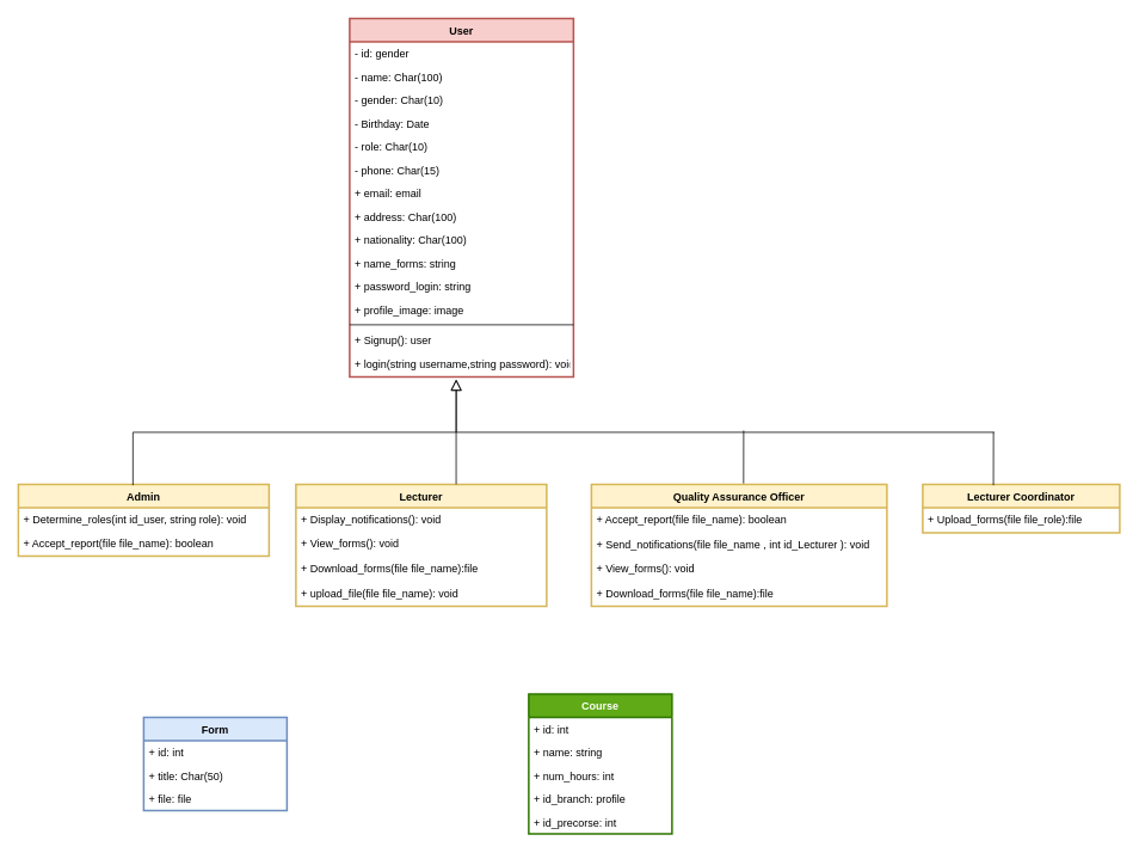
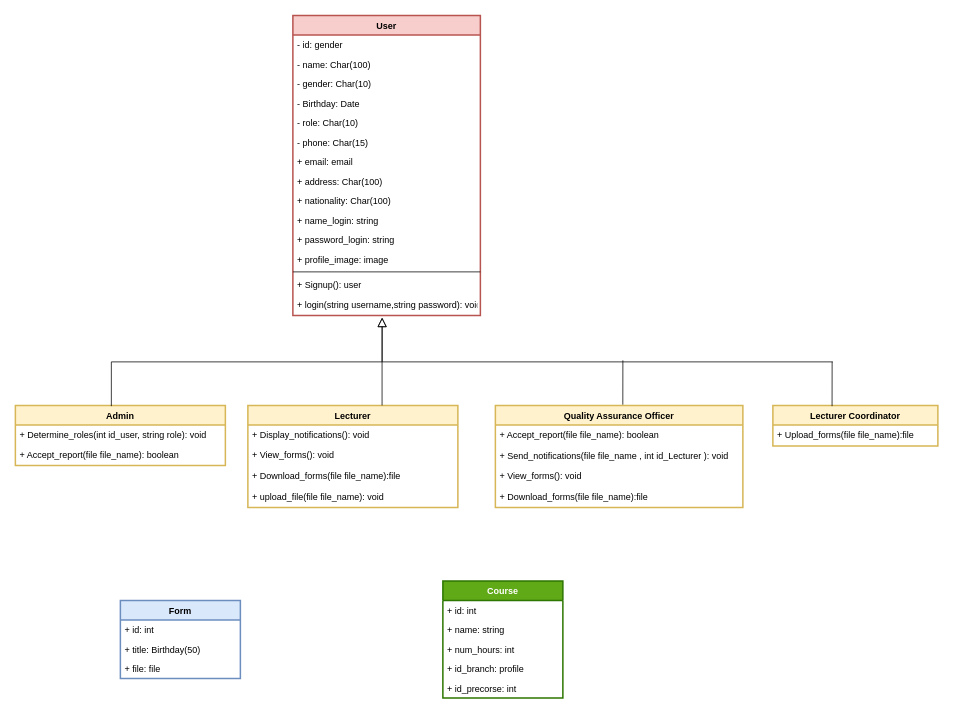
  <mxCell id="0" />
  <mxCell id="1" parent="0" />
  <mxCell id="2" value="User" style="swimlane;fontStyle=1;align=center;verticalAlign=top;childLayout=stackLayout;horizontal=1;startSize=26;horizontalStack=0;resizeParent=1;resizeParentMax=0;resizeLast=0;collapsible=1;marginBottom=0;strokeWidth=2;fillColor=#f8cecc;strokeColor=#b85450;" vertex="1" parent="1"><mxGeometry x="390" y="20" width="250" height="400" as="geometry"><mxRectangle x="110" y="80" width="80" height="26" as="alternateBounds" /></mxGeometry></mxCell>
  <mxCell id="3" value="- id: gender" style="text;strokeColor=none;fillColor=none;align=left;verticalAlign=top;spacingLeft=4;spacingRight=4;overflow=hidden;rotatable=0;points=[[0,0.5],[1,0.5]];portConstraint=eastwest;" vertex="1" parent="2"><mxGeometry y="26" width="250" height="26" as="geometry" /></mxCell>
  <mxCell id="4" value="- name: Char(100)" style="text;strokeColor=none;fillColor=none;align=left;verticalAlign=top;spacingLeft=4;spacingRight=4;overflow=hidden;rotatable=0;points=[[0,0.5],[1,0.5]];portConstraint=eastwest;" vertex="1" parent="2"><mxGeometry y="52" width="250" height="26" as="geometry" /></mxCell>
  <mxCell id="5" value="- gender: Char(10)" style="text;strokeColor=none;fillColor=none;align=left;verticalAlign=top;spacingLeft=4;spacingRight=4;overflow=hidden;rotatable=0;points=[[0,0.5],[1,0.5]];portConstraint=eastwest;" vertex="1" parent="2"><mxGeometry y="78" width="250" height="26" as="geometry" /></mxCell>
  <mxCell id="6" value="- Birthday: Date" style="text;strokeColor=none;fillColor=none;align=left;verticalAlign=top;spacingLeft=4;spacingRight=4;overflow=hidden;rotatable=0;points=[[0,0.5],[1,0.5]];portConstraint=eastwest;" vertex="1" parent="2"><mxGeometry y="104" width="250" height="26" as="geometry" /></mxCell>
  <mxCell id="7" value="- role: Char(10)" style="text;strokeColor=none;fillColor=none;align=left;verticalAlign=top;spacingLeft=4;spacingRight=4;overflow=hidden;rotatable=0;points=[[0,0.5],[1,0.5]];portConstraint=eastwest;" vertex="1" parent="2"><mxGeometry y="130" width="250" height="26" as="geometry" /></mxCell>
  <mxCell id="8" value="- phone: Char(15)" style="text;strokeColor=none;fillColor=none;align=left;verticalAlign=top;spacingLeft=4;spacingRight=4;overflow=hidden;rotatable=0;points=[[0,0.5],[1,0.5]];portConstraint=eastwest;" vertex="1" parent="2"><mxGeometry y="156" width="250" height="26" as="geometry" /></mxCell>
  <mxCell id="9" value="+ email: email" style="text;strokeColor=none;fillColor=none;align=left;verticalAlign=top;spacingLeft=4;spacingRight=4;overflow=hidden;rotatable=0;points=[[0,0.5],[1,0.5]];portConstraint=eastwest;" vertex="1" parent="2"><mxGeometry y="182" width="250" height="26" as="geometry" /></mxCell>
  <mxCell id="10" value="+ address: Char(100)" style="text;strokeColor=none;fillColor=none;align=left;verticalAlign=top;spacingLeft=4;spacingRight=4;overflow=hidden;rotatable=0;points=[[0,0.5],[1,0.5]];portConstraint=eastwest;" vertex="1" parent="2"><mxGeometry y="208" width="250" height="26" as="geometry" /></mxCell>
  <mxCell id="11" value="+ nationality: Char(100)" style="text;strokeColor=none;fillColor=none;align=left;verticalAlign=top;spacingLeft=4;spacingRight=4;overflow=hidden;rotatable=0;points=[[0,0.5],[1,0.5]];portConstraint=eastwest;fontStyle=0" vertex="1" parent="2"><mxGeometry y="234" width="250" height="26" as="geometry" /></mxCell>
- <mxCell id="12" value="+ name_forms: string" style="text;strokeColor=none;fillColor=none;align=left;verticalAlign=top;spacingLeft=4;spacingRight=4;overflow=hidden;rotatable=0;points=[[0,0.5],[1,0.5]];portConstraint=eastwest;" vertex="1" parent="2"><mxGeometry y="260" width="250" height="26" as="geometry" /></mxCell>
+ <mxCell id="12" value="+ name_login: string" style="text;strokeColor=none;fillColor=none;align=left;verticalAlign=top;spacingLeft=4;spacingRight=4;overflow=hidden;rotatable=0;points=[[0,0.5],[1,0.5]];portConstraint=eastwest;" vertex="1" parent="2"><mxGeometry y="260" width="250" height="26" as="geometry" /></mxCell>
  <mxCell id="13" value="+ password_login: string" style="text;strokeColor=none;fillColor=none;align=left;verticalAlign=top;spacingLeft=4;spacingRight=4;overflow=hidden;rotatable=0;points=[[0,0.5],[1,0.5]];portConstraint=eastwest;" vertex="1" parent="2"><mxGeometry y="286" width="250" height="26" as="geometry" /></mxCell>
  <mxCell id="14" value="+ profile_image: image" style="text;strokeColor=none;fillColor=none;align=left;verticalAlign=top;spacingLeft=4;spacingRight=4;overflow=hidden;rotatable=0;points=[[0,0.5],[1,0.5]];portConstraint=eastwest;" vertex="1" parent="2"><mxGeometry y="312" width="250" height="26" as="geometry" /></mxCell>
  <mxCell id="15" value="" style="line;strokeWidth=1;fillColor=none;align=left;verticalAlign=middle;spacingTop=-1;spacingLeft=3;spacingRight=3;rotatable=0;labelPosition=right;points=[];portConstraint=eastwest;" vertex="1" parent="2"><mxGeometry y="338" width="250" height="8" as="geometry" /></mxCell>
  <mxCell id="16" value="+ Signup(): user" style="text;strokeColor=none;fillColor=none;align=left;verticalAlign=top;spacingLeft=4;spacingRight=4;overflow=hidden;rotatable=0;points=[[0,0.5],[1,0.5]];portConstraint=eastwest;" vertex="1" parent="2"><mxGeometry y="346" width="250" height="26" as="geometry" /></mxCell>
  <mxCell id="17" value="+ login(string username,string password): void&#10;" style="text;strokeColor=none;fillColor=none;align=left;verticalAlign=top;spacingLeft=4;spacingRight=4;overflow=hidden;rotatable=0;points=[[0,0.5],[1,0.5]];portConstraint=eastwest;" vertex="1" parent="2"><mxGeometry y="372" width="250" height="28" as="geometry" /></mxCell>
  <mxCell id="18" value="Admin" style="swimlane;fontStyle=1;align=center;verticalAlign=top;childLayout=stackLayout;horizontal=1;startSize=26;horizontalStack=0;resizeParent=1;resizeParentMax=0;resizeLast=0;collapsible=1;marginBottom=0;strokeWidth=2;fillColor=#fff2cc;strokeColor=#d6b656;" vertex="1" parent="1"><mxGeometry x="20" y="540" width="280" height="80" as="geometry"><mxRectangle x="110" y="80" width="80" height="26" as="alternateBounds" /></mxGeometry></mxCell>
  <mxCell id="19" value="+ Determine_roles(int id_user, string role): void" style="text;strokeColor=none;fillColor=none;align=left;verticalAlign=top;spacingLeft=4;spacingRight=4;overflow=hidden;rotatable=0;points=[[0,0.5],[1,0.5]];portConstraint=eastwest;" vertex="1" parent="18"><mxGeometry y="26" width="280" height="26" as="geometry" /></mxCell>
  <mxCell id="20" value="+ Accept_report(file file_name): boolean&#10;" style="text;strokeColor=none;fillColor=none;align=left;verticalAlign=top;spacingLeft=4;spacingRight=4;overflow=hidden;rotatable=0;points=[[0,0.5],[1,0.5]];portConstraint=eastwest;" vertex="1" parent="18"><mxGeometry y="52" width="280" height="28" as="geometry" /></mxCell>
  <mxCell id="21" value="Form" style="swimlane;fontStyle=1;align=center;verticalAlign=top;childLayout=stackLayout;horizontal=1;startSize=26;horizontalStack=0;resizeParent=1;resizeParentMax=0;resizeLast=0;collapsible=1;marginBottom=0;strokeWidth=2;fillColor=#dae8fc;strokeColor=#6c8ebf;" vertex="1" parent="1"><mxGeometry x="160" y="800" width="160" height="104" as="geometry"><mxRectangle x="160" y="1040" width="80" height="26" as="alternateBounds" /></mxGeometry></mxCell>
  <mxCell id="22" value="+ id: int" style="text;strokeColor=none;fillColor=none;align=left;verticalAlign=top;spacingLeft=4;spacingRight=4;overflow=hidden;rotatable=0;points=[[0,0.5],[1,0.5]];portConstraint=eastwest;" vertex="1" parent="21"><mxGeometry y="26" width="160" height="26" as="geometry" /></mxCell>
- <mxCell id="23" value="+ title: Char(50)" style="text;strokeColor=none;fillColor=none;align=left;verticalAlign=top;spacingLeft=4;spacingRight=4;overflow=hidden;rotatable=0;points=[[0,0.5],[1,0.5]];portConstraint=eastwest;" vertex="1" parent="21"><mxGeometry y="52" width="160" height="26" as="geometry" /></mxCell>
+ <mxCell id="23" value="+ title: Birthday(50)" style="text;strokeColor=none;fillColor=none;align=left;verticalAlign=top;spacingLeft=4;spacingRight=4;overflow=hidden;rotatable=0;points=[[0,0.5],[1,0.5]];portConstraint=eastwest;" vertex="1" parent="21"><mxGeometry y="52" width="160" height="26" as="geometry" /></mxCell>
  <mxCell id="24" value="+ file: file" style="text;strokeColor=none;fillColor=none;align=left;verticalAlign=top;spacingLeft=4;spacingRight=4;overflow=hidden;rotatable=0;points=[[0,0.5],[1,0.5]];portConstraint=eastwest;" vertex="1" parent="21"><mxGeometry y="78" width="160" height="26" as="geometry" /></mxCell>
  <mxCell id="25" value="Lecturer" style="swimlane;fontStyle=1;align=center;verticalAlign=top;childLayout=stackLayout;horizontal=1;startSize=26;horizontalStack=0;resizeParent=1;resizeParentMax=0;resizeLast=0;collapsible=1;marginBottom=0;strokeWidth=2;fillColor=#fff2cc;strokeColor=#d6b656;" vertex="1" parent="1"><mxGeometry x="330" y="540" width="280" height="136" as="geometry"><mxRectangle x="110" y="80" width="80" height="26" as="alternateBounds" /></mxGeometry></mxCell>
  <mxCell id="26" value="+ Display_notifications(): void" style="text;strokeColor=none;fillColor=none;align=left;verticalAlign=top;spacingLeft=4;spacingRight=4;overflow=hidden;rotatable=0;points=[[0,0.5],[1,0.5]];portConstraint=eastwest;" vertex="1" parent="25"><mxGeometry y="26" width="280" height="26" as="geometry" /></mxCell>
  <mxCell id="27" value="+ View_forms(): void&#10;" style="text;strokeColor=none;fillColor=none;align=left;verticalAlign=top;spacingLeft=4;spacingRight=4;overflow=hidden;rotatable=0;points=[[0,0.5],[1,0.5]];portConstraint=eastwest;" vertex="1" parent="25"><mxGeometry y="52" width="280" height="28" as="geometry" /></mxCell>
  <mxCell id="28" value="+ Download_forms(file file_name):file&#10;" style="text;strokeColor=none;fillColor=none;align=left;verticalAlign=top;spacingLeft=4;spacingRight=4;overflow=hidden;rotatable=0;points=[[0,0.5],[1,0.5]];portConstraint=eastwest;" vertex="1" parent="25"><mxGeometry y="80" width="280" height="28" as="geometry" /></mxCell>
  <mxCell id="29" value="+ upload_file(file file_name): void&#10;" style="text;strokeColor=none;fillColor=none;align=left;verticalAlign=top;spacingLeft=4;spacingRight=4;overflow=hidden;rotatable=0;points=[[0,0.5],[1,0.5]];portConstraint=eastwest;" vertex="1" parent="25"><mxGeometry y="108" width="280" height="28" as="geometry" /></mxCell>
  <mxCell id="30" value="Quality Assurance Officer" style="swimlane;fontStyle=1;align=center;verticalAlign=top;childLayout=stackLayout;horizontal=1;startSize=26;horizontalStack=0;resizeParent=1;resizeParentMax=0;resizeLast=0;collapsible=1;marginBottom=0;strokeWidth=2;fillColor=#fff2cc;strokeColor=#d6b656;" vertex="1" parent="1"><mxGeometry x="660" y="540" width="330" height="136" as="geometry"><mxRectangle x="110" y="80" width="80" height="26" as="alternateBounds" /></mxGeometry></mxCell>
  <mxCell id="31" value="+ Accept_report(file file_name): boolean&#10;" style="text;strokeColor=none;fillColor=none;align=left;verticalAlign=top;spacingLeft=4;spacingRight=4;overflow=hidden;rotatable=0;points=[[0,0.5],[1,0.5]];portConstraint=eastwest;" vertex="1" parent="30"><mxGeometry y="26" width="330" height="28" as="geometry" /></mxCell>
  <mxCell id="32" value="+ Send_notifications(file file_name , int id_Lecturer ): void" style="text;strokeColor=none;fillColor=none;align=left;verticalAlign=top;spacingLeft=4;spacingRight=4;overflow=hidden;rotatable=0;points=[[0,0.5],[1,0.5]];portConstraint=eastwest;" vertex="1" parent="30"><mxGeometry y="54" width="330" height="26" as="geometry" /></mxCell>
  <mxCell id="33" value="+ View_forms(): void&#10;" style="text;strokeColor=none;fillColor=none;align=left;verticalAlign=top;spacingLeft=4;spacingRight=4;overflow=hidden;rotatable=0;points=[[0,0.5],[1,0.5]];portConstraint=eastwest;" vertex="1" parent="30"><mxGeometry y="80" width="330" height="28" as="geometry" /></mxCell>
  <mxCell id="34" value="+ Download_forms(file file_name):file&#10;" style="text;strokeColor=none;fillColor=none;align=left;verticalAlign=top;spacingLeft=4;spacingRight=4;overflow=hidden;rotatable=0;points=[[0,0.5],[1,0.5]];portConstraint=eastwest;" vertex="1" parent="30"><mxGeometry y="108" width="330" height="28" as="geometry" /></mxCell>
  <mxCell id="35" value="Lecturer Coordinator" style="swimlane;fontStyle=1;align=center;verticalAlign=top;childLayout=stackLayout;horizontal=1;startSize=26;horizontalStack=0;resizeParent=1;resizeParentMax=0;resizeLast=0;collapsible=1;marginBottom=0;strokeWidth=2;fillColor=#fff2cc;strokeColor=#d6b656;" vertex="1" parent="1"><mxGeometry x="1030" y="540" width="220" height="54" as="geometry"><mxRectangle x="110" y="80" width="80" height="26" as="alternateBounds" /></mxGeometry></mxCell>
- <mxCell id="36" value="+ Upload_forms(file file_role):file&#10;" style="text;strokeColor=none;fillColor=none;align=left;verticalAlign=top;spacingLeft=4;spacingRight=4;overflow=hidden;rotatable=0;points=[[0,0.5],[1,0.5]];portConstraint=eastwest;" vertex="1" parent="35"><mxGeometry y="26" width="220" height="28" as="geometry" /></mxCell>
+ <mxCell id="36" value="+ Upload_forms(file file_name):file&#10;" style="text;strokeColor=none;fillColor=none;align=left;verticalAlign=top;spacingLeft=4;spacingRight=4;overflow=hidden;rotatable=0;points=[[0,0.5],[1,0.5]];portConstraint=eastwest;" vertex="1" parent="35"><mxGeometry y="26" width="220" height="28" as="geometry" /></mxCell>
  <mxCell id="37" value="Course" style="swimlane;fontStyle=1;align=center;verticalAlign=top;childLayout=stackLayout;horizontal=1;startSize=26;horizontalStack=0;resizeParent=1;resizeParentMax=0;resizeLast=0;collapsible=1;marginBottom=0;strokeWidth=2;fillColor=#60a917;strokeColor=#2D7600;fontColor=#ffffff;" vertex="1" parent="1"><mxGeometry x="590" y="774" width="160" height="156" as="geometry"><mxRectangle x="610" y="80" width="70" height="26" as="alternateBounds" /></mxGeometry></mxCell>
  <mxCell id="38" value="+ id: int" style="text;strokeColor=none;fillColor=none;align=left;verticalAlign=top;spacingLeft=4;spacingRight=4;overflow=hidden;rotatable=0;points=[[0,0.5],[1,0.5]];portConstraint=eastwest;" vertex="1" parent="37"><mxGeometry y="26" width="160" height="26" as="geometry" /></mxCell>
  <mxCell id="39" value="+ name: string" style="text;strokeColor=none;fillColor=none;align=left;verticalAlign=top;spacingLeft=4;spacingRight=4;overflow=hidden;rotatable=0;points=[[0,0.5],[1,0.5]];portConstraint=eastwest;" vertex="1" parent="37"><mxGeometry y="52" width="160" height="26" as="geometry" /></mxCell>
  <mxCell id="40" value="+ num_hours: int" style="text;strokeColor=none;fillColor=none;align=left;verticalAlign=top;spacingLeft=4;spacingRight=4;overflow=hidden;rotatable=0;points=[[0,0.5],[1,0.5]];portConstraint=eastwest;" vertex="1" parent="37"><mxGeometry y="78" width="160" height="26" as="geometry" /></mxCell>
  <mxCell id="41" value="+ id_branch: profile" style="text;strokeColor=none;fillColor=none;align=left;verticalAlign=top;spacingLeft=4;spacingRight=4;overflow=hidden;rotatable=0;points=[[0,0.5],[1,0.5]];portConstraint=eastwest;fontStyle=0" vertex="1" parent="37"><mxGeometry y="104" width="160" height="26" as="geometry" /></mxCell>
  <mxCell id="42" value="+ id_precorse: int" style="text;strokeColor=none;fillColor=none;align=left;verticalAlign=top;spacingLeft=4;spacingRight=4;overflow=hidden;rotatable=0;points=[[0,0.5],[1,0.5]];portConstraint=eastwest;fontStyle=0" vertex="1" parent="37"><mxGeometry y="130" width="160" height="26" as="geometry" /></mxCell>
  <mxCell id="43" value="" style="endArrow=block;endSize=10;endFill=0;shadow=0;strokeWidth=1;rounded=0;edgeStyle=elbowEdgeStyle;elbow=vertical;exitX=0.457;exitY=0.013;exitDx=0;exitDy=0;exitPerimeter=0;" edge="1" parent="1" source="18"><mxGeometry width="160" relative="1" as="geometry"><mxPoint x="150" y="530" as="sourcePoint" /><mxPoint x="509" y="423" as="targetPoint" /></mxGeometry></mxCell>
  <mxCell id="44" value="" style="endArrow=block;endSize=10;endFill=0;shadow=0;strokeWidth=1;rounded=0;edgeStyle=elbowEdgeStyle;elbow=vertical;exitX=0.639;exitY=0;exitDx=0;exitDy=0;exitPerimeter=0;" edge="1" parent="1" source="25"><mxGeometry width="160" relative="1" as="geometry"><mxPoint x="619" y="525" as="sourcePoint" /><mxPoint x="509" y="423" as="targetPoint" /></mxGeometry></mxCell>
  <mxCell id="45" value="" style="endArrow=none;html=1;rounded=0;" edge="1" parent="1"><mxGeometry width="50" height="50" relative="1" as="geometry"><mxPoint x="1110" y="482" as="sourcePoint" /><mxPoint x="509" y="482" as="targetPoint" /></mxGeometry></mxCell>
  <mxCell id="46" value="" style="endArrow=none;html=1;rounded=0;exitX=0.521;exitY=-0.007;exitDx=0;exitDy=0;exitPerimeter=0;" edge="1" parent="1"><mxGeometry width="50" height="50" relative="1" as="geometry"><mxPoint x="829.93" y="539.048" as="sourcePoint" /><mxPoint x="830" y="480" as="targetPoint" /></mxGeometry></mxCell>
  <mxCell id="47" value="" style="endArrow=none;html=1;rounded=0;exitX=0.521;exitY=-0.007;exitDx=0;exitDy=0;exitPerimeter=0;" edge="1" parent="1"><mxGeometry width="50" height="50" relative="1" as="geometry"><mxPoint x="1108.93" y="541.048" as="sourcePoint" /><mxPoint x="1109" y="482" as="targetPoint" /></mxGeometry></mxCell>
